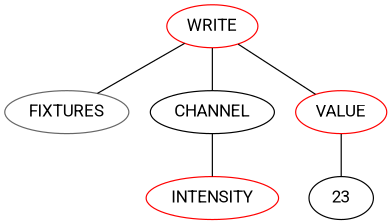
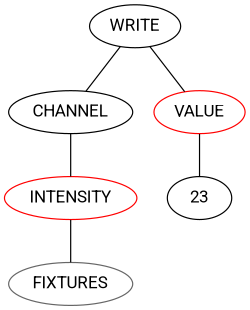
  strict graph {
    fontname=Roboto
    node [color=red fontname=Roboto]
    edge [fontname=Roboto]
-   WRITE
+   WRITE [color=black]
    FIXTURES [color=gray40]
    CHANNEL [color=black]
    VALUE
    INTENSITY
    n6 [color=black label=23]
-   WRITE -- FIXTURES
+   INTENSITY -- FIXTURES
    WRITE -- CHANNEL
    WRITE -- VALUE
    CHANNEL -- INTENSITY
    VALUE -- n6
  }
